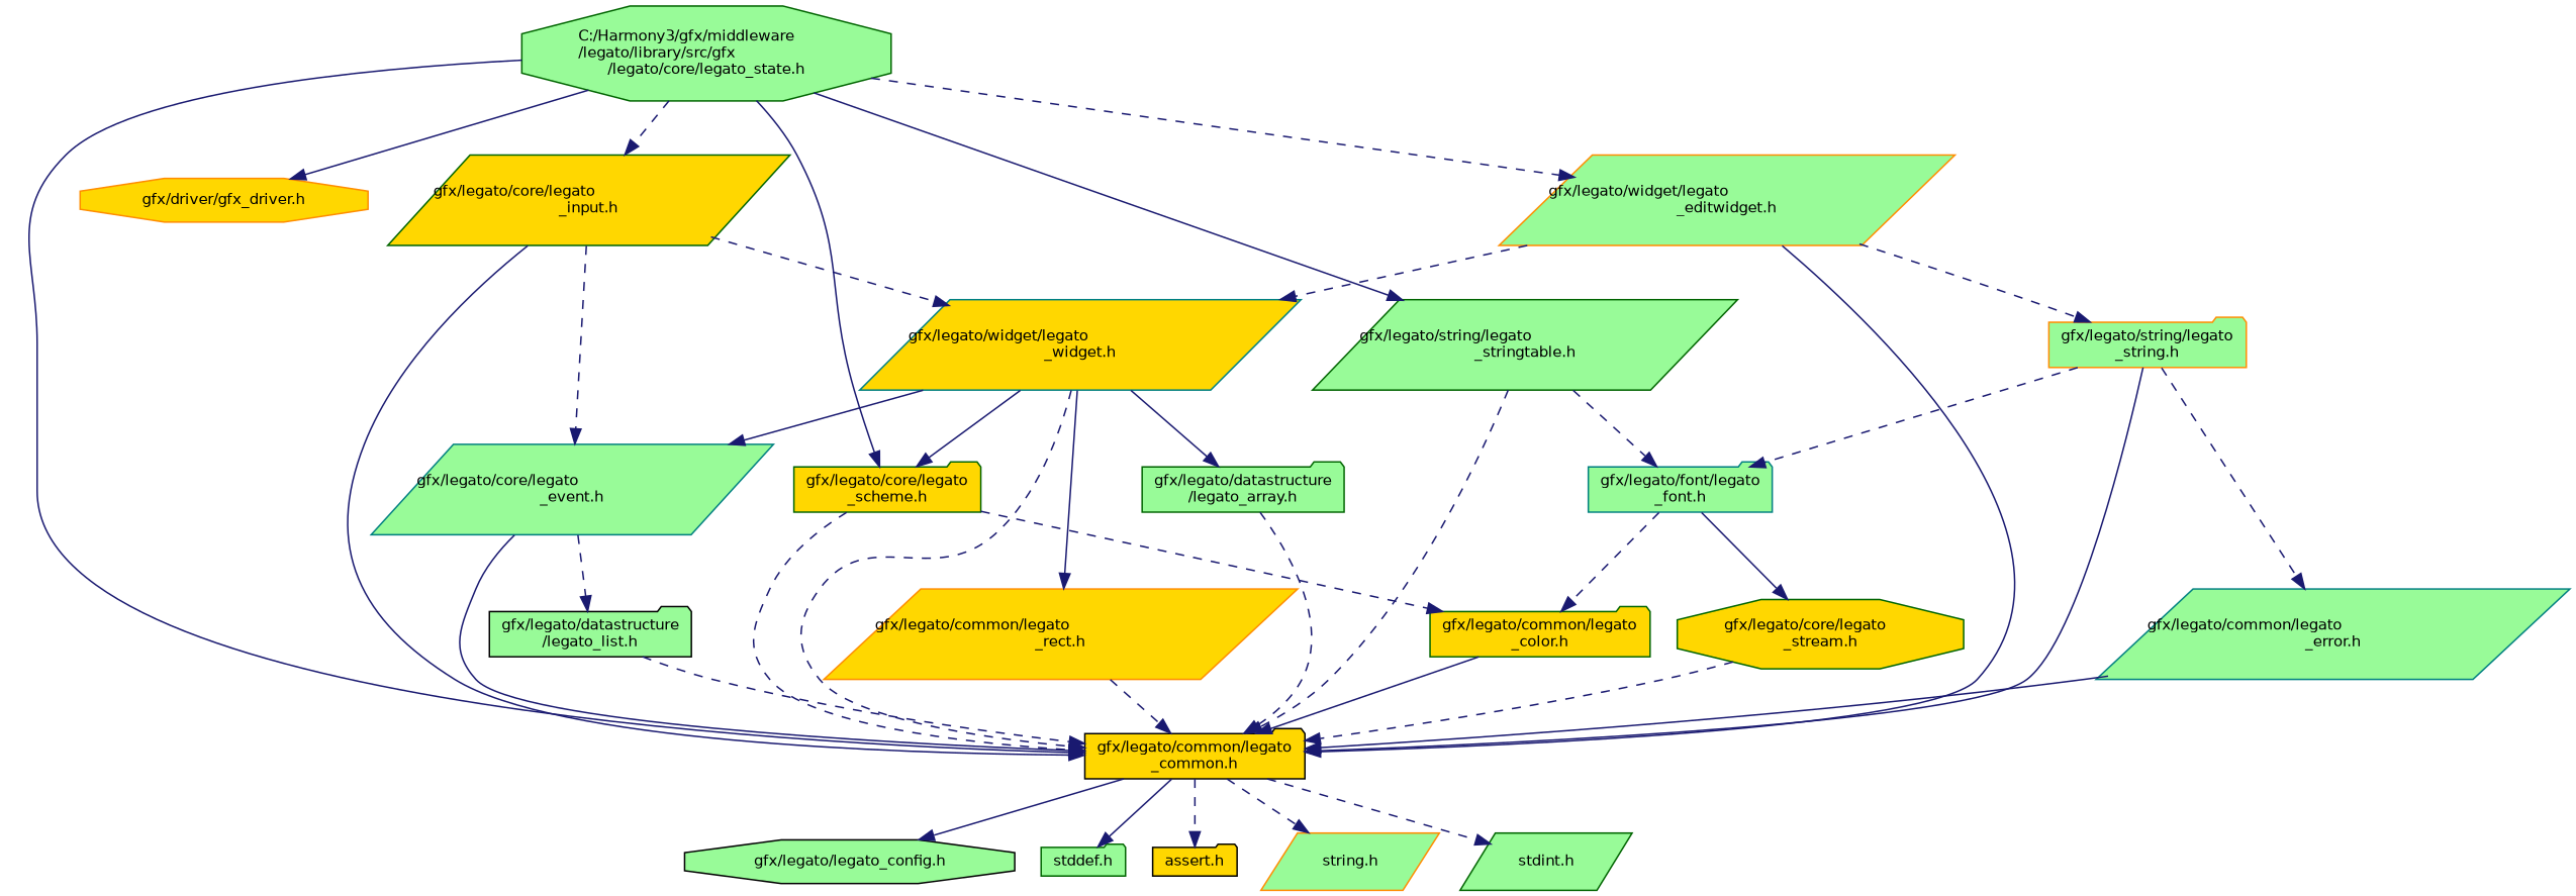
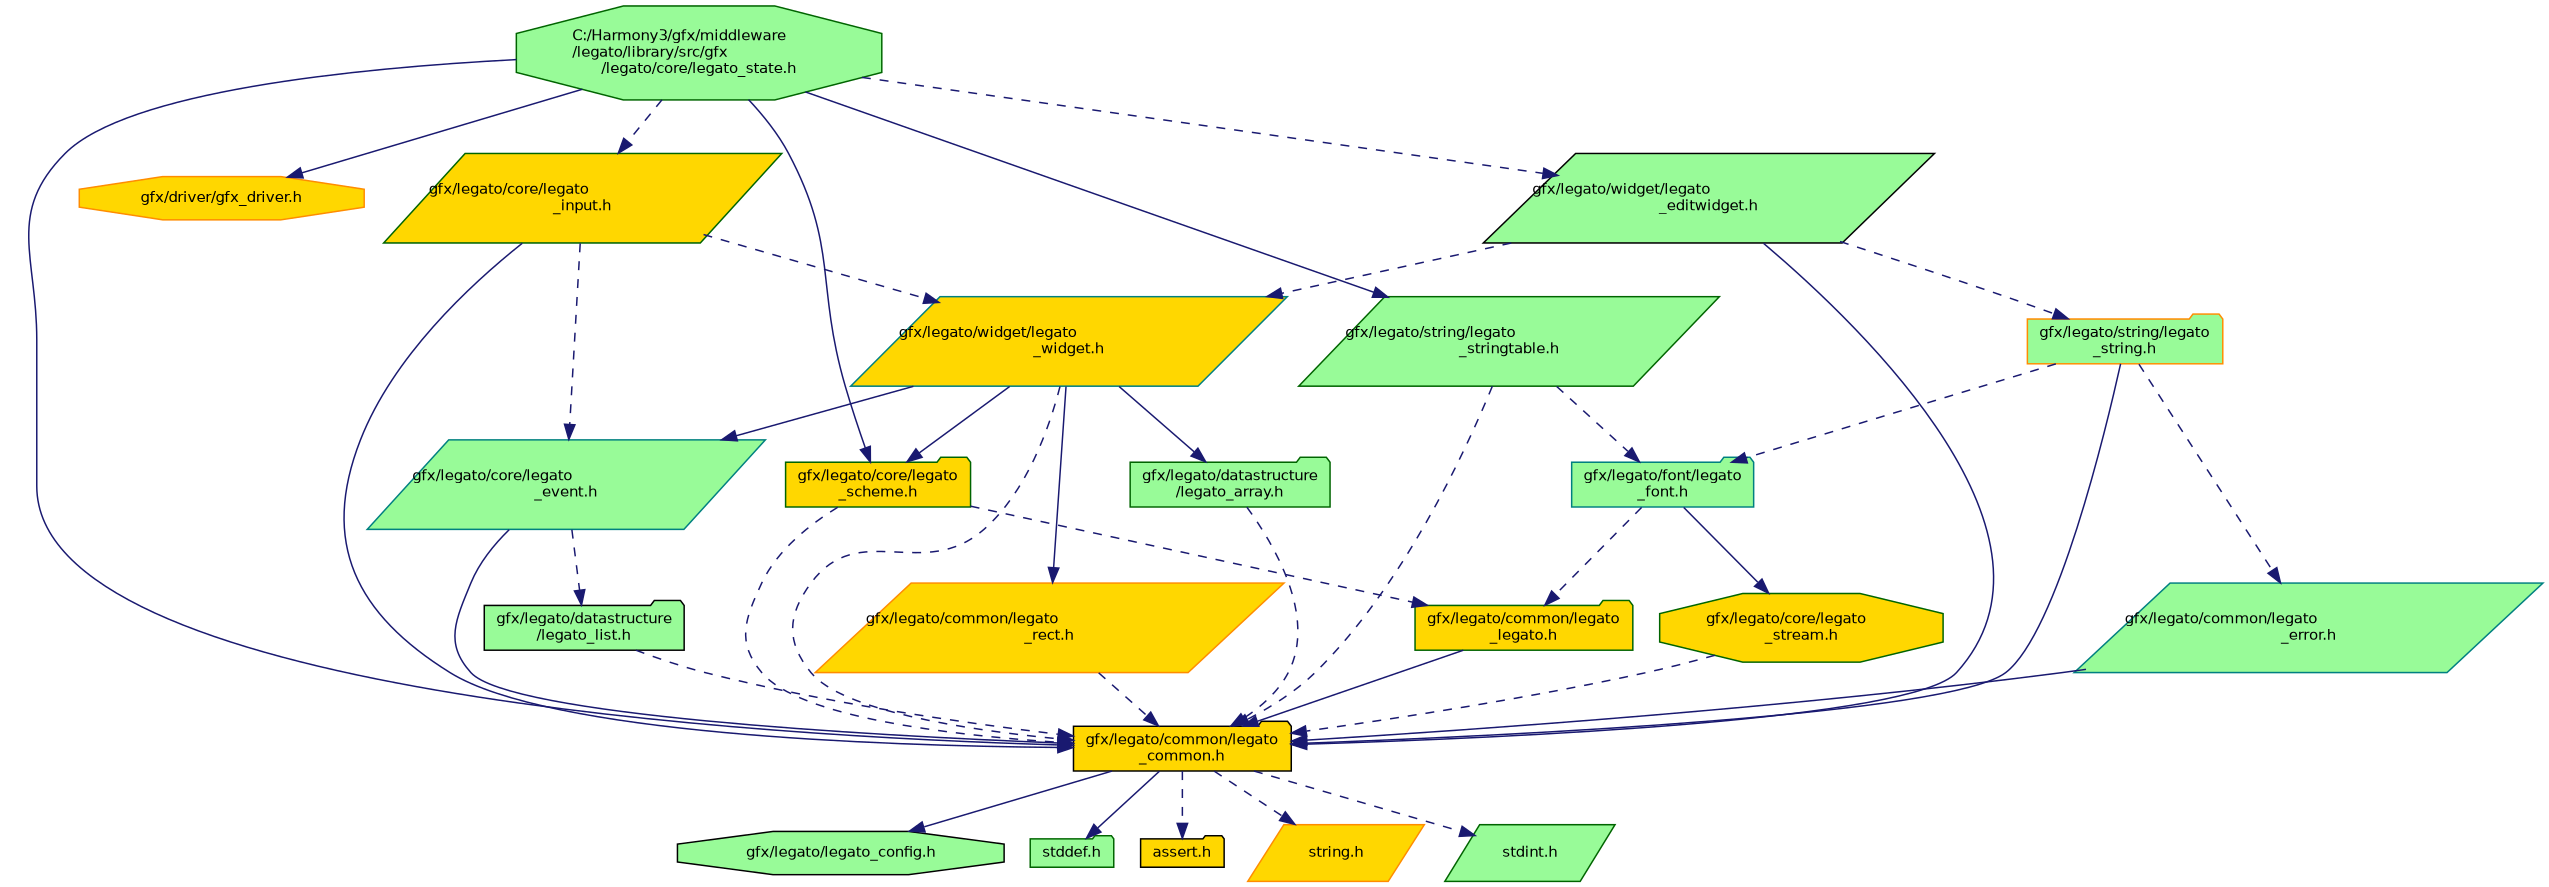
  digraph {
    node [color=darkgreen fillcolor=palegreen fontname=Helvetica fontsize=10 shape=folder style=filled]
    edge [color=midnightblue fontname=Helvetica fontsize=10 labelfontname=Helvetica labelfontsize=10 style=dashed]
    n1 [fontcolor=black height=0.2 label="C:/Harmony3/gfx/middleware\l/legato/library/src/gfx\l/legato/core/legato_state.h" shape=octagon width=0.4]
    n2 [color=black fillcolor=gold height=0.2 label="gfx/legato/common/legato\l_common.h" width=0.4]
    n3 [color=darkorange fillcolor=gold height=0.2 label="gfx/driver/gfx_driver.h" shape=octagon width=0.4]
    n4 [fillcolor=gold height=0.2 label="gfx/legato/core/legato\l_input.h" shape=parallelogram width=0.4]
    n5 [fillcolor=gold height=0.2 label="gfx/legato/core/legato\l_scheme.h" width=0.4]
    n6 [height=0.2 label="gfx/legato/string/legato\l_stringtable.h" shape=parallelogram width=0.4]
-   n7 [color=darkorange height=0.2 label="gfx/legato/widget/legato\l_editwidget.h" shape=parallelogram width=0.4]
+   n7 [color=black height=0.2 label="gfx/legato/widget/legato\l_editwidget.h" shape=parallelogram width=0.4]
    n8 [color=black height=0.2 label="gfx/legato/legato_config.h" shape=octagon width=0.4]
    n9 [height=0.2 label="stddef.h" width=0.4]
    n10 [color=black fillcolor=gold height=0.2 label="assert.h" width=0.4]
-   n11 [color=darkorange height=0.2 label="string.h" shape=parallelogram width=0.4]
+   n11 [color=darkorange fillcolor=gold height=0.2 label="string.h" shape=parallelogram width=0.4]
    n12 [height=0.2 label="stdint.h" shape=parallelogram width=0.4]
    n13 [color=teal height=0.2 label="gfx/legato/core/legato\l_event.h" shape=parallelogram width=0.4]
    n14 [color=teal fillcolor=gold height=0.2 label="gfx/legato/widget/legato\l_widget.h" shape=parallelogram width=0.4]
-   n15 [fillcolor=gold height=0.2 label="gfx/legato/common/legato\l_color.h" width=0.4]
+   n15 [fillcolor=gold height=0.2 label="gfx/legato/common/legato\l_legato.h" width=0.4]
    n16 [color=teal height=0.2 label="gfx/legato/font/legato\l_font.h" width=0.4]
    n17 [color=darkorange height=0.2 label="gfx/legato/string/legato\l_string.h" width=0.4]
    n18 [color=black height=0.2 label="gfx/legato/datastructure\l/legato_list.h" width=0.4]
    n19 [color=darkorange fillcolor=gold height=0.2 label="gfx/legato/common/legato\l_rect.h" shape=parallelogram width=0.4]
    n20 [height=0.2 label="gfx/legato/datastructure\l/legato_array.h" width=0.4]
    n21 [fillcolor=gold height=0.2 label="gfx/legato/core/legato\l_stream.h" shape=octagon width=0.4]
    n22 [color=teal height=0.2 label="gfx/legato/common/legato\l_error.h" shape=parallelogram width=0.4]
    n1 -> n2 [style=solid]
    n1 -> n3 [style=solid]
    n1 -> n4
    n1 -> n5 [style=solid]
    n1 -> n6 [style=solid]
    n1 -> n7
    n2 -> n8 [style=solid]
    n2 -> n9 [style=solid]
    n2 -> n10
    n2 -> n11
    n2 -> n12
    n4 -> n2 [style=solid]
    n4 -> n13
    n4 -> n14
    n5 -> n2
    n5 -> n15
    n6 -> n2
    n6 -> n16
    n7 -> n2 [style=solid]
    n7 -> n14
    n7 -> n17
    n13 -> n2 [style=solid]
    n13 -> n18
    n14 -> n2
    n14 -> n5 [style=solid]
    n14 -> n13 [style=solid]
    n14 -> n19 [style=solid]
    n14 -> n20 [style=solid]
    n15 -> n2 [style=solid]
    n16 -> n15
    n16 -> n21 [style=solid]
    n17 -> n2 [style=solid]
    n17 -> n16
    n17 -> n22
    n18 -> n2
    n19 -> n2
    n20 -> n2
    n21 -> n2
    n22 -> n2 [style=solid]
  }
